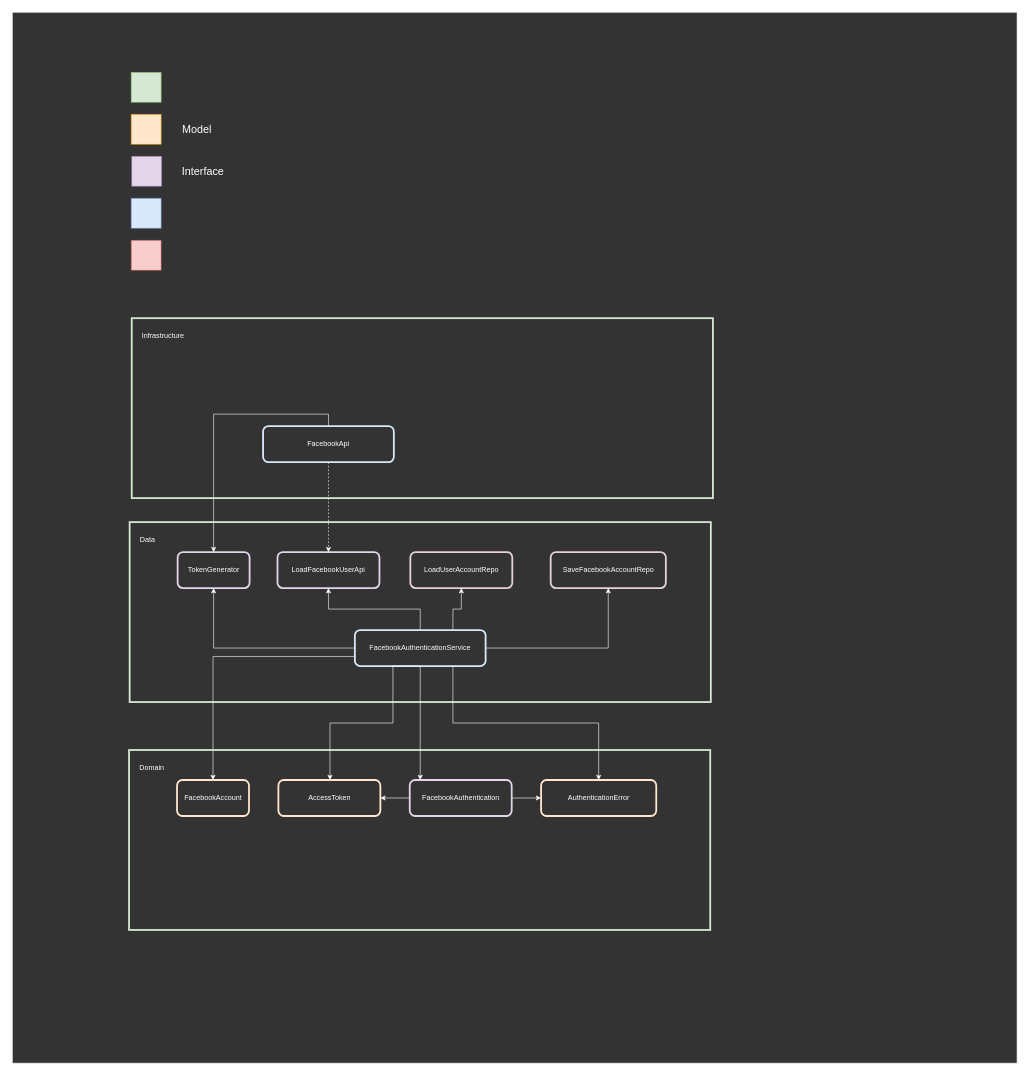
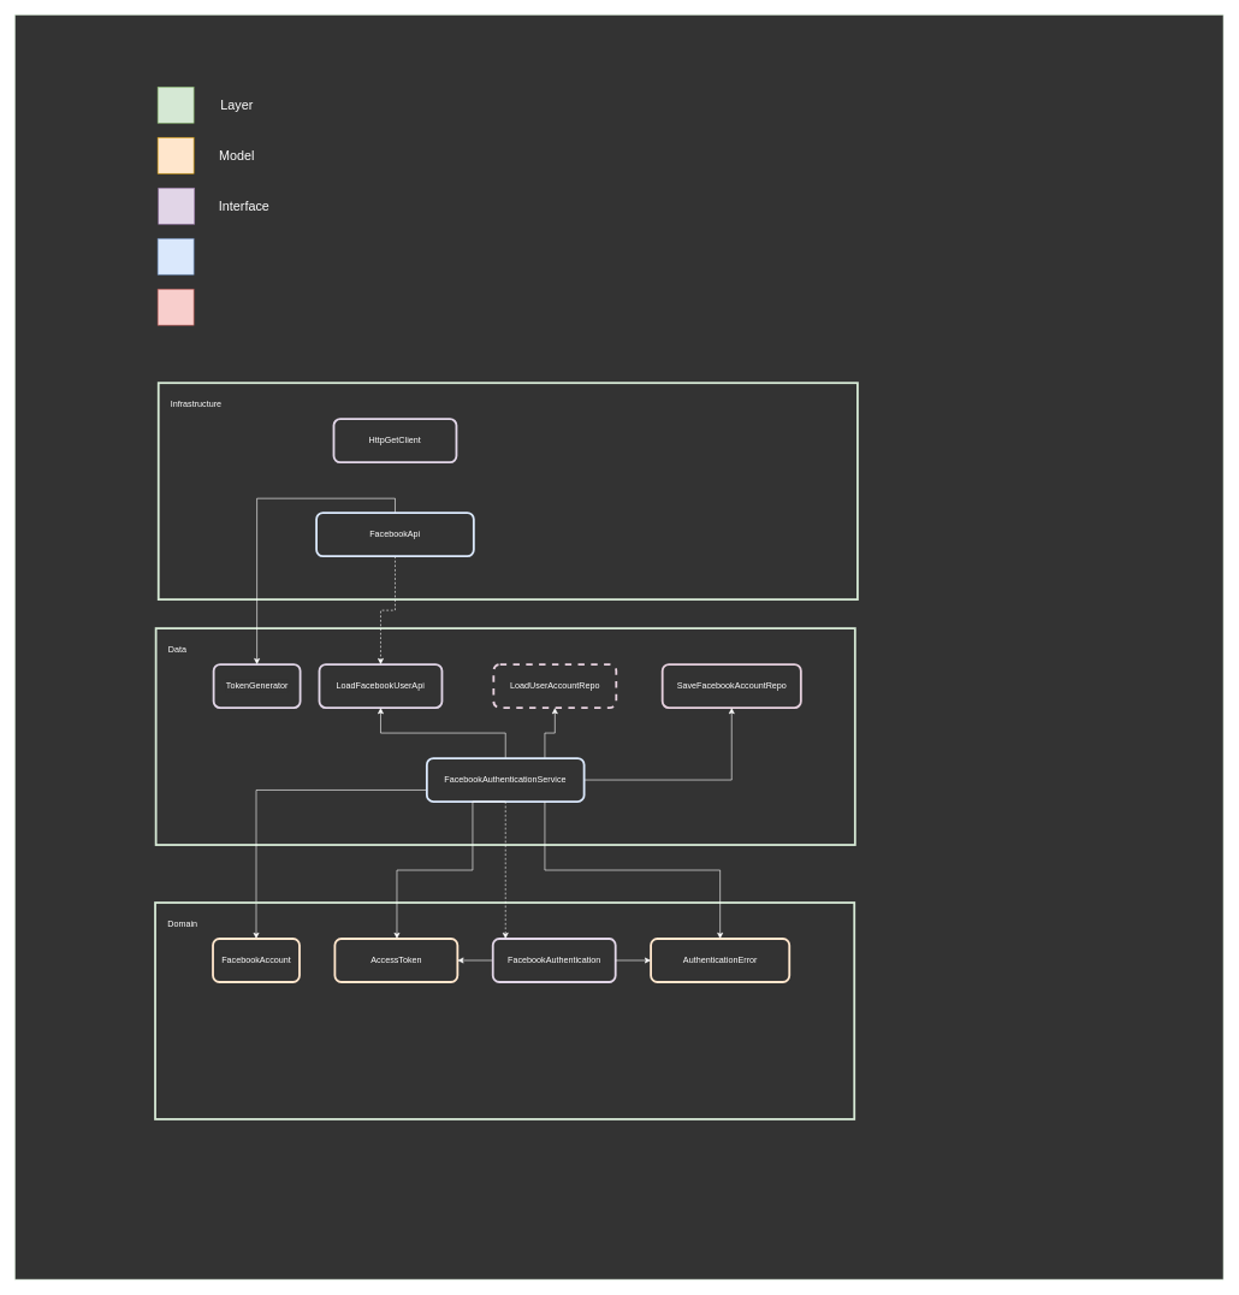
  <mxCell id="0" />
  <mxCell id="1" parent="0" />
  <mxCell id="2" value="" style="rounded=0;whiteSpace=wrap;html=1;strokeColor=#D5E8D4;fillColor=#333333;align=center;" parent="1" vertex="1"><mxGeometry x="20" y="20" width="1675" height="1752" as="geometry" /></mxCell>
  <mxCell id="3" value="" style="group" parent="1" vertex="1" connectable="0"><mxGeometry x="218" y="120" width="140" height="50" as="geometry" /></mxCell>
  <mxCell id="4" value="" style="whiteSpace=wrap;html=1;aspect=fixed;fillColor=#d5e8d4;strokeColor=#82b366;" parent="3" vertex="1"><mxGeometry width="50" height="50" as="geometry" /></mxCell>
+ <mxCell id="5" value="&lt;font style=&quot;font-size: 18px&quot;&gt;Layer&lt;/font&gt;" style="text;html=1;strokeColor=none;fillColor=none;align=center;verticalAlign=middle;whiteSpace=wrap;rounded=0;fontColor=#FFFFFF;" parent="3" vertex="1"><mxGeometry x="80" y="5" width="60" height="40" as="geometry" /></mxCell>
  <mxCell id="6" value="" style="group" parent="1" vertex="1" connectable="0"><mxGeometry x="218" y="190" width="140" height="50" as="geometry" /></mxCell>
  <mxCell id="7" value="" style="whiteSpace=wrap;html=1;aspect=fixed;fillColor=#ffe6cc;strokeColor=#d79b00;" parent="6" vertex="1"><mxGeometry width="50" height="50" as="geometry" /></mxCell>
  <mxCell id="8" value="&lt;font style=&quot;font-size: 18px&quot;&gt;Model&lt;/font&gt;" style="text;html=1;strokeColor=none;fillColor=none;align=center;verticalAlign=middle;whiteSpace=wrap;rounded=0;fontColor=#FFFFFF;" parent="6" vertex="1"><mxGeometry x="80" y="5" width="60" height="40" as="geometry" /></mxCell>
  <mxCell id="9" value="" style="group" parent="1" vertex="1" connectable="0"><mxGeometry x="219" y="260" width="140" height="50" as="geometry" /></mxCell>
  <mxCell id="10" value="" style="whiteSpace=wrap;html=1;aspect=fixed;fillColor=#e1d5e7;strokeColor=#9673a6;" parent="9" vertex="1"><mxGeometry width="50" height="50" as="geometry" /></mxCell>
  <mxCell id="11" value="&lt;font style=&quot;font-size: 18px&quot;&gt;Interface&lt;/font&gt;" style="text;html=1;strokeColor=none;fillColor=none;align=center;verticalAlign=middle;whiteSpace=wrap;rounded=0;fontColor=#FFFFFF;" parent="9" vertex="1"><mxGeometry x="89" y="5" width="60" height="40" as="geometry" /></mxCell>
  <mxCell id="12" value="" style="group" parent="1" vertex="1" connectable="0"><mxGeometry x="218" y="330" width="140" height="50" as="geometry" /></mxCell>
  <mxCell id="13" value="" style="whiteSpace=wrap;html=1;aspect=fixed;fillColor=#dae8fc;strokeColor=#6c8ebf;" parent="12" vertex="1"><mxGeometry width="50" height="50" as="geometry" /></mxCell>
  <mxCell id="14" value="" style="group" parent="1" vertex="1" connectable="0"><mxGeometry x="218" y="400" width="190" height="50" as="geometry" /></mxCell>
  <mxCell id="15" value="" style="whiteSpace=wrap;html=1;aspect=fixed;fillColor=#f8cecc;strokeColor=#b85450;" parent="14" vertex="1"><mxGeometry width="50" height="50" as="geometry" /></mxCell>
  <mxCell id="16" value="&lt;font color=&quot;#ffffff&quot;&gt;Data&lt;/font&gt;" style="rounded=0;whiteSpace=wrap;html=1;verticalAlign=top;align=left;spacingLeft=15;spacingTop=15;strokeColor=#D5E8D4;fillColor=none;strokeWidth=3;" parent="1" vertex="1"><mxGeometry x="215.5" y="870" width="969" height="300" as="geometry" /></mxCell>
  <mxCell id="17" value="TokenGenerator" style="rounded=1;whiteSpace=wrap;html=1;align=center;labelBorderColor=#333333;strokeColor=#E1D5E7;fontColor=#FFFFFF;labelBackgroundColor=#333333;fillColor=#333333;strokeWidth=3;" parent="1" vertex="1"><mxGeometry x="295.5" y="920" width="120" height="60" as="geometry" /></mxCell>
- <mxCell id="18" value="LoadFacebookUserApi" style="rounded=1;whiteSpace=wrap;html=1;align=center;labelBorderColor=none;strokeColor=#E1D5E7;fillColor=#333333;fontColor=#FFFFFF;strokeWidth=3;" parent="1" vertex="1"><mxGeometry x="462" y="920" width="170" height="60" as="geometry" /></mxCell>
- <mxCell id="19" value="LoadUserAccountRepo" style="rounded=1;whiteSpace=wrap;html=1;align=center;labelBorderColor=none;strokeColor=#E6D0DE;fillColor=#333333;fontColor=#FFFFFF;strokeWidth=3;" parent="1" vertex="1"><mxGeometry x="683.5" y="920" width="170" height="60" as="geometry" /></mxCell>
+ <mxCell id="18" value="LoadFacebookUserApi" style="rounded=1;whiteSpace=wrap;html=1;align=center;labelBorderColor=none;strokeColor=#E1D5E7;fillColor=#333333;fontColor=#FFFFFF;strokeWidth=3;" parent="1" vertex="1"><mxGeometry x="442" y="920" width="170" height="60" as="geometry" /></mxCell>
+ <mxCell id="19" value="LoadUserAccountRepo" style="rounded=1;whiteSpace=wrap;html=1;align=center;labelBorderColor=none;strokeColor=#E6D0DE;fillColor=#333333;fontColor=#FFFFFF;strokeWidth=3;dashed=1;" parent="1" vertex="1"><mxGeometry x="683.5" y="920" width="170" height="60" as="geometry" /></mxCell>
  <mxCell id="20" value="SaveFacebookAccountRepo" style="rounded=1;whiteSpace=wrap;html=1;align=center;labelBorderColor=none;strokeColor=#E6D0DE;fillColor=#333333;fontColor=#FFFFFF;strokeWidth=3;" parent="1" vertex="1"><mxGeometry x="917.5" y="920" width="192" height="60" as="geometry" /></mxCell>
  <mxCell id="21" style="edgeStyle=orthogonalEdgeStyle;rounded=0;orthogonalLoop=1;jettySize=auto;html=1;exitX=0.5;exitY=0;exitDx=0;exitDy=0;entryX=0.5;entryY=1;entryDx=0;entryDy=0;strokeColor=#FFFFFF;" parent="1" source="26" target="18" edge="1"><mxGeometry relative="1" as="geometry" /></mxCell>
- <mxCell id="22" style="edgeStyle=orthogonalEdgeStyle;rounded=0;orthogonalLoop=1;jettySize=auto;html=1;exitX=0;exitY=0.5;exitDx=0;exitDy=0;entryX=0.5;entryY=1;entryDx=0;entryDy=0;strokeColor=#FFFFFF;" parent="1" source="26" target="17" edge="1"><mxGeometry relative="1" as="geometry" /></mxCell>
  <mxCell id="23" style="edgeStyle=orthogonalEdgeStyle;rounded=0;orthogonalLoop=1;jettySize=auto;html=1;exitX=0.75;exitY=0;exitDx=0;exitDy=0;entryX=0.5;entryY=1;entryDx=0;entryDy=0;strokeColor=#FFFFFF;" parent="1" source="26" target="19" edge="1"><mxGeometry relative="1" as="geometry" /></mxCell>
  <mxCell id="24" style="edgeStyle=orthogonalEdgeStyle;rounded=0;orthogonalLoop=1;jettySize=auto;html=1;exitX=1;exitY=0.5;exitDx=0;exitDy=0;entryX=0.5;entryY=1;entryDx=0;entryDy=0;strokeColor=#FFFFFF;" parent="1" source="26" target="20" edge="1"><mxGeometry relative="1" as="geometry" /></mxCell>
  <mxCell id="25" style="edgeStyle=orthogonalEdgeStyle;rounded=0;orthogonalLoop=1;jettySize=auto;html=1;strokeColor=#FFFFFF;fontColor=#FFFFFF;" parent="1" target="28" edge="1"><mxGeometry relative="1" as="geometry"><mxPoint x="590.5" y="1094" as="sourcePoint" /><Array as="points"><mxPoint x="354.5" y="1094" /></Array></mxGeometry></mxCell>
  <mxCell id="26" value="FacebookAuthenticationService" style="rounded=1;whiteSpace=wrap;html=1;align=center;strokeWidth=3;strokeColor=#DAE8FC;fillColor=#333333;fontColor=#FFFFFF;" parent="1" vertex="1"><mxGeometry x="591" y="1050" width="218" height="60" as="geometry" /></mxCell>
  <mxCell id="27" value="&lt;font color=&quot;#ffffff&quot;&gt;Domain&lt;/font&gt;" style="rounded=0;whiteSpace=wrap;html=1;verticalAlign=top;align=left;spacingLeft=15;spacingTop=15;strokeColor=#D5E8D4;fillColor=none;strokeWidth=3;" parent="1" vertex="1"><mxGeometry x="214.5" y="1250" width="969" height="300" as="geometry" /></mxCell>
  <mxCell id="28" value="FacebookAccount" style="rounded=1;whiteSpace=wrap;html=1;align=center;labelBorderColor=#333333;strokeColor=#FFE6CC;fontColor=#FFFFFF;labelBackgroundColor=#333333;fillColor=#333333;strokeWidth=3;" parent="1" vertex="1"><mxGeometry x="294.5" y="1300" width="120" height="60" as="geometry" /></mxCell>
  <mxCell id="29" value="AccessToken" style="rounded=1;whiteSpace=wrap;html=1;align=center;labelBorderColor=none;strokeColor=#FFE6CC;fillColor=#333333;fontColor=#FFFFFF;strokeWidth=3;" parent="1" vertex="1"><mxGeometry x="463.5" y="1300" width="170" height="60" as="geometry" /></mxCell>
  <mxCell id="30" style="edgeStyle=orthogonalEdgeStyle;rounded=0;orthogonalLoop=1;jettySize=auto;html=1;exitX=0.5;exitY=1;exitDx=0;exitDy=0;strokeColor=#FFFFFF;fontColor=#FFFFFF;" parent="1" source="26" target="29" edge="1"><mxGeometry relative="1" as="geometry"><Array as="points"><mxPoint x="654.5" y="1110" /><mxPoint x="654.5" y="1205" /><mxPoint x="549.5" y="1205" /></Array></mxGeometry></mxCell>
  <mxCell id="31" style="edgeStyle=orthogonalEdgeStyle;rounded=0;orthogonalLoop=1;jettySize=auto;html=1;exitX=0;exitY=0.5;exitDx=0;exitDy=0;entryX=1;entryY=0.5;entryDx=0;entryDy=0;strokeColor=#FFFFFF;fontColor=#FFFFFF;" parent="1" source="32" target="29" edge="1"><mxGeometry relative="1" as="geometry" /></mxCell>
  <mxCell id="32" value="FacebookAuthentication" style="rounded=1;whiteSpace=wrap;html=1;align=center;labelBorderColor=none;strokeColor=#E1D5E7;fillColor=#333333;fontColor=#FFFFFF;strokeWidth=3;" parent="1" vertex="1"><mxGeometry x="682.5" y="1300" width="170" height="60" as="geometry" /></mxCell>
- <mxCell id="33" style="edgeStyle=orthogonalEdgeStyle;rounded=0;orthogonalLoop=1;jettySize=auto;html=1;strokeColor=#FFFFFF;fontColor=#FFFFFF;dashed=0;" parent="1" source="26" target="32" edge="1"><mxGeometry relative="1" as="geometry"><Array as="points"><mxPoint x="700.5" y="1260" /><mxPoint x="700.5" y="1260" /></Array></mxGeometry></mxCell>
+ <mxCell id="33" style="edgeStyle=orthogonalEdgeStyle;rounded=0;orthogonalLoop=1;jettySize=auto;html=1;strokeColor=#FFFFFF;fontColor=#FFFFFF;dashed=1;" parent="1" source="26" target="32" edge="1"><mxGeometry relative="1" as="geometry"><Array as="points"><mxPoint x="700.5" y="1260" /><mxPoint x="700.5" y="1260" /></Array></mxGeometry></mxCell>
  <mxCell id="34" value="AuthenticationError" style="rounded=1;whiteSpace=wrap;html=1;align=center;labelBorderColor=none;strokeColor=#FFE6CC;fillColor=#333333;fontColor=#FFFFFF;strokeWidth=3;" parent="1" vertex="1"><mxGeometry x="901.5" y="1300" width="192" height="60" as="geometry" /></mxCell>
  <mxCell id="35" style="edgeStyle=orthogonalEdgeStyle;rounded=0;orthogonalLoop=1;jettySize=auto;html=1;strokeColor=#FFFFFF;fontColor=#FFFFFF;exitX=0.75;exitY=1;exitDx=0;exitDy=0;" parent="1" source="26" target="34" edge="1"><mxGeometry relative="1" as="geometry" /></mxCell>
  <mxCell id="36" style="edgeStyle=orthogonalEdgeStyle;rounded=0;orthogonalLoop=1;jettySize=auto;html=1;exitX=1;exitY=0.5;exitDx=0;exitDy=0;entryX=0;entryY=0.5;entryDx=0;entryDy=0;strokeColor=#FFFFFF;fontColor=#FFFFFF;" parent="1" source="32" target="34" edge="1"><mxGeometry relative="1" as="geometry" /></mxCell>
  <mxCell id="37" value="&lt;font color=&quot;#ffffff&quot;&gt;Infrastructure&lt;/font&gt;" style="rounded=0;whiteSpace=wrap;html=1;verticalAlign=top;align=left;spacingLeft=15;spacingTop=15;strokeColor=#D5E8D4;fillColor=none;strokeWidth=3;" parent="1" vertex="1"><mxGeometry x="219" y="530" width="969" height="300" as="geometry" /></mxCell>
+ <mxCell id="38" value="HttpGetClient" style="rounded=1;whiteSpace=wrap;html=1;align=center;labelBorderColor=none;strokeColor=#E1D5E7;fillColor=#333333;fontColor=#FFFFFF;strokeWidth=3;" parent="1" vertex="1"><mxGeometry x="462" y="580" width="170" height="60" as="geometry" /></mxCell>
  <mxCell id="39" style="edgeStyle=orthogonalEdgeStyle;rounded=0;orthogonalLoop=1;jettySize=auto;html=1;exitX=0.5;exitY=0;exitDx=0;exitDy=0;strokeColor=#FFFFFF;" parent="1" source="41" target="17" edge="1"><mxGeometry relative="1" as="geometry" /></mxCell>
  <mxCell id="40" style="edgeStyle=orthogonalEdgeStyle;rounded=0;orthogonalLoop=1;jettySize=auto;html=1;strokeColor=#FFFFFF;dashed=1;" parent="1" source="41" target="18" edge="1"><mxGeometry relative="1" as="geometry" /></mxCell>
  <mxCell id="41" value="FacebookApi" style="rounded=1;whiteSpace=wrap;html=1;align=center;strokeWidth=3;strokeColor=#DAE8FC;fillColor=#333333;fontColor=#FFFFFF;" parent="1" vertex="1"><mxGeometry x="438" y="710" width="218" height="60" as="geometry" /></mxCell>
